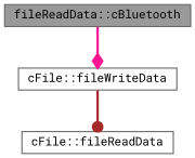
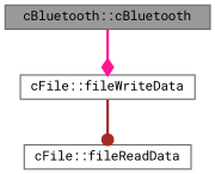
  digraph {
    fontname="Roboto Mono"
    rankdir=TB
    node [color=grey40 fillcolor=white fontname="Roboto Mono" fontsize=10 shape=box style=filled]
    edge [fontname="Roboto Mono" fontsize=10 labelfontname=Helvetica labelfontsize=10 style=bold]
-   n1 [color=gray40 fillcolor=grey60 fontcolor=black height=0.2 label="fileReadData::cBluetooth" width=0.4]
+   n1 [color=gray40 fillcolor=grey60 fontcolor=black height=0.2 label="cBluetooth::cBluetooth" width=0.4]
    n2 [height=0.2 label="cFile::fileWriteData" width=0.4]
    n3 [height=0.2 label="cFile::fileReadData" width=0.4]
    n1 -> n2 [arrowhead=diamond color=deeppink]
    n2 -> n3 [arrowhead=dot color=brown]
  }
